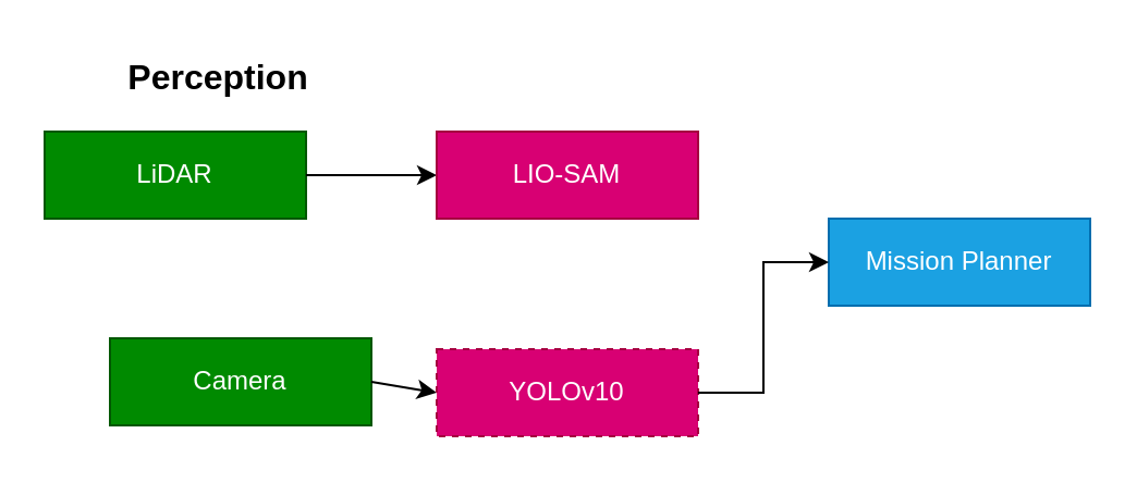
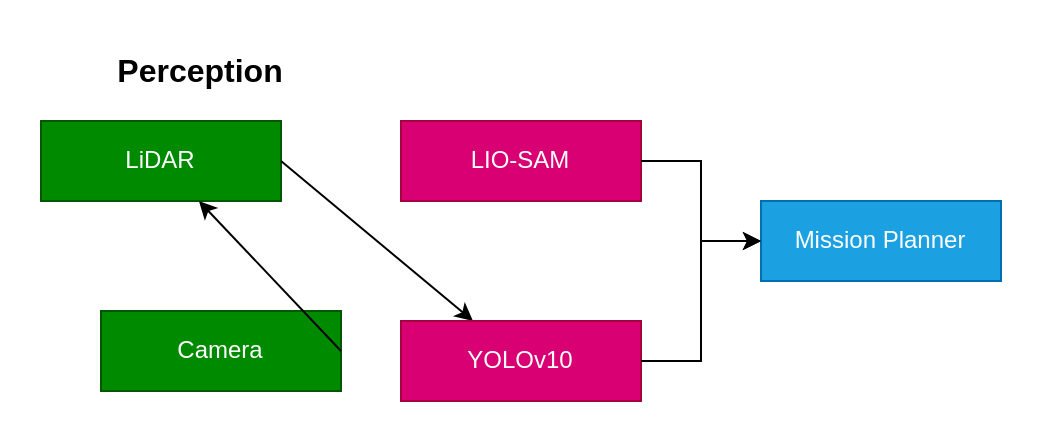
  <mxCell id="0" />
  <mxCell id="1" parent="0" />
  <mxCell id="2" value="LiDAR" style="rounded=0;whiteSpace=wrap;html=1;fillColor=#008a00;fontColor=#ffffff;strokeColor=#005700;" vertex="1" parent="1"><mxGeometry x="20" y="60" width="120" height="40" as="geometry" /></mxCell>
- <mxCell id="3" value="" style="endArrow=classic;html=1;rounded=0;exitX=1;exitY=0.5;exitDx=0;exitDy=0;entryX=0;entryY=0.5;entryDx=0;entryDy=0;" edge="1" parent="1" source="2" target="4"><mxGeometry width="50" height="50" relative="1" as="geometry"><mxPoint x="370" y="360" as="sourcePoint" /><mxPoint x="420" y="310" as="targetPoint" /></mxGeometry></mxCell>
+ <mxCell id="3" value="" style="endArrow=classic;html=1;rounded=0;exitX=1;exitY=0.5;exitDx=0;exitDy=0;" edge="1" parent="1" source="2" target="9"><mxGeometry width="50" height="50" relative="1" as="geometry"><mxPoint x="370" y="360" as="sourcePoint" /><mxPoint x="420" y="310" as="targetPoint" /></mxGeometry></mxCell>
  <mxCell id="4" value="LIO-SAM" style="rounded=0;whiteSpace=wrap;html=1;fillColor=#d80073;fontColor=#ffffff;strokeColor=#A50040;" vertex="1" parent="1"><mxGeometry x="200" y="60" width="120" height="40" as="geometry" /></mxCell>
  <mxCell id="5" value="Mission Planner" style="rounded=0;whiteSpace=wrap;html=1;fillColor=#1ba1e2;fontColor=#ffffff;strokeColor=#006EAF;" vertex="1" parent="1"><mxGeometry x="380" y="100" width="120" height="40" as="geometry" /></mxCell>
+ <mxCell id="6" value="" style="endArrow=classic;html=1;rounded=0;entryX=0;entryY=0.5;entryDx=0;entryDy=0;exitX=1;exitY=0.5;exitDx=0;exitDy=0;" edge="1" parent="1" source="4" target="5"><mxGeometry width="50" height="50" relative="1" as="geometry"><mxPoint x="360" y="120" as="sourcePoint" /><mxPoint x="220" y="80" as="targetPoint" /><Array as="points"><mxPoint x="350" y="80" /><mxPoint x="350" y="120" /></Array></mxGeometry></mxCell>
  <mxCell id="7" value="Camera" style="rounded=0;whiteSpace=wrap;html=1;fillColor=#008a00;fontColor=#ffffff;strokeColor=#005700;" vertex="1" parent="1"><mxGeometry x="50" y="155" width="120" height="40" as="geometry" /></mxCell>
- <mxCell id="8" value="" style="endArrow=classic;html=1;rounded=0;exitX=1;exitY=0.5;exitDx=0;exitDy=0;entryX=0;entryY=0.5;entryDx=0;entryDy=0;" edge="1" parent="1" source="7" target="9"><mxGeometry width="50" height="50" relative="1" as="geometry"><mxPoint x="370" y="460" as="sourcePoint" /><mxPoint x="420" y="410" as="targetPoint" /></mxGeometry></mxCell>
- <mxCell id="9" value="YOLOv10" style="rounded=0;whiteSpace=wrap;html=1;fillColor=#d80073;fontColor=#ffffff;strokeColor=#A50040;dashed=1;" vertex="1" parent="1"><mxGeometry x="200" y="160" width="120" height="40" as="geometry" /></mxCell>
+ <mxCell id="8" value="" style="endArrow=classic;html=1;rounded=0;exitX=1;exitY=0.5;exitDx=0;exitDy=0;" edge="1" parent="1" source="7" target="2"><mxGeometry width="50" height="50" relative="1" as="geometry"><mxPoint x="370" y="460" as="sourcePoint" /><mxPoint x="420" y="410" as="targetPoint" /></mxGeometry></mxCell>
+ <mxCell id="9" value="YOLOv10" style="rounded=0;whiteSpace=wrap;html=1;fillColor=#d80073;fontColor=#ffffff;strokeColor=#A50040;" vertex="1" parent="1"><mxGeometry x="200" y="160" width="120" height="40" as="geometry" /></mxCell>
  <mxCell id="10" value="" style="endArrow=classic;html=1;rounded=0;entryX=0;entryY=0.5;entryDx=0;entryDy=0;exitX=1;exitY=0.5;exitDx=0;exitDy=0;" edge="1" parent="1" source="9" target="5"><mxGeometry width="50" height="50" relative="1" as="geometry"><mxPoint x="360" y="220" as="sourcePoint" /><mxPoint x="380" y="220" as="targetPoint" /><Array as="points"><mxPoint x="350" y="180" /><mxPoint x="350" y="120" /></Array></mxGeometry></mxCell>
  <mxCell id="11" value="&lt;font style=&quot;font-size: 16px;&quot;&gt;Perception&lt;/font&gt;" style="text;html=1;align=center;verticalAlign=middle;whiteSpace=wrap;rounded=0;fontStyle=1" vertex="1" parent="1"><mxGeometry x="70" y="20" width="60" height="30" as="geometry" /></mxCell>
